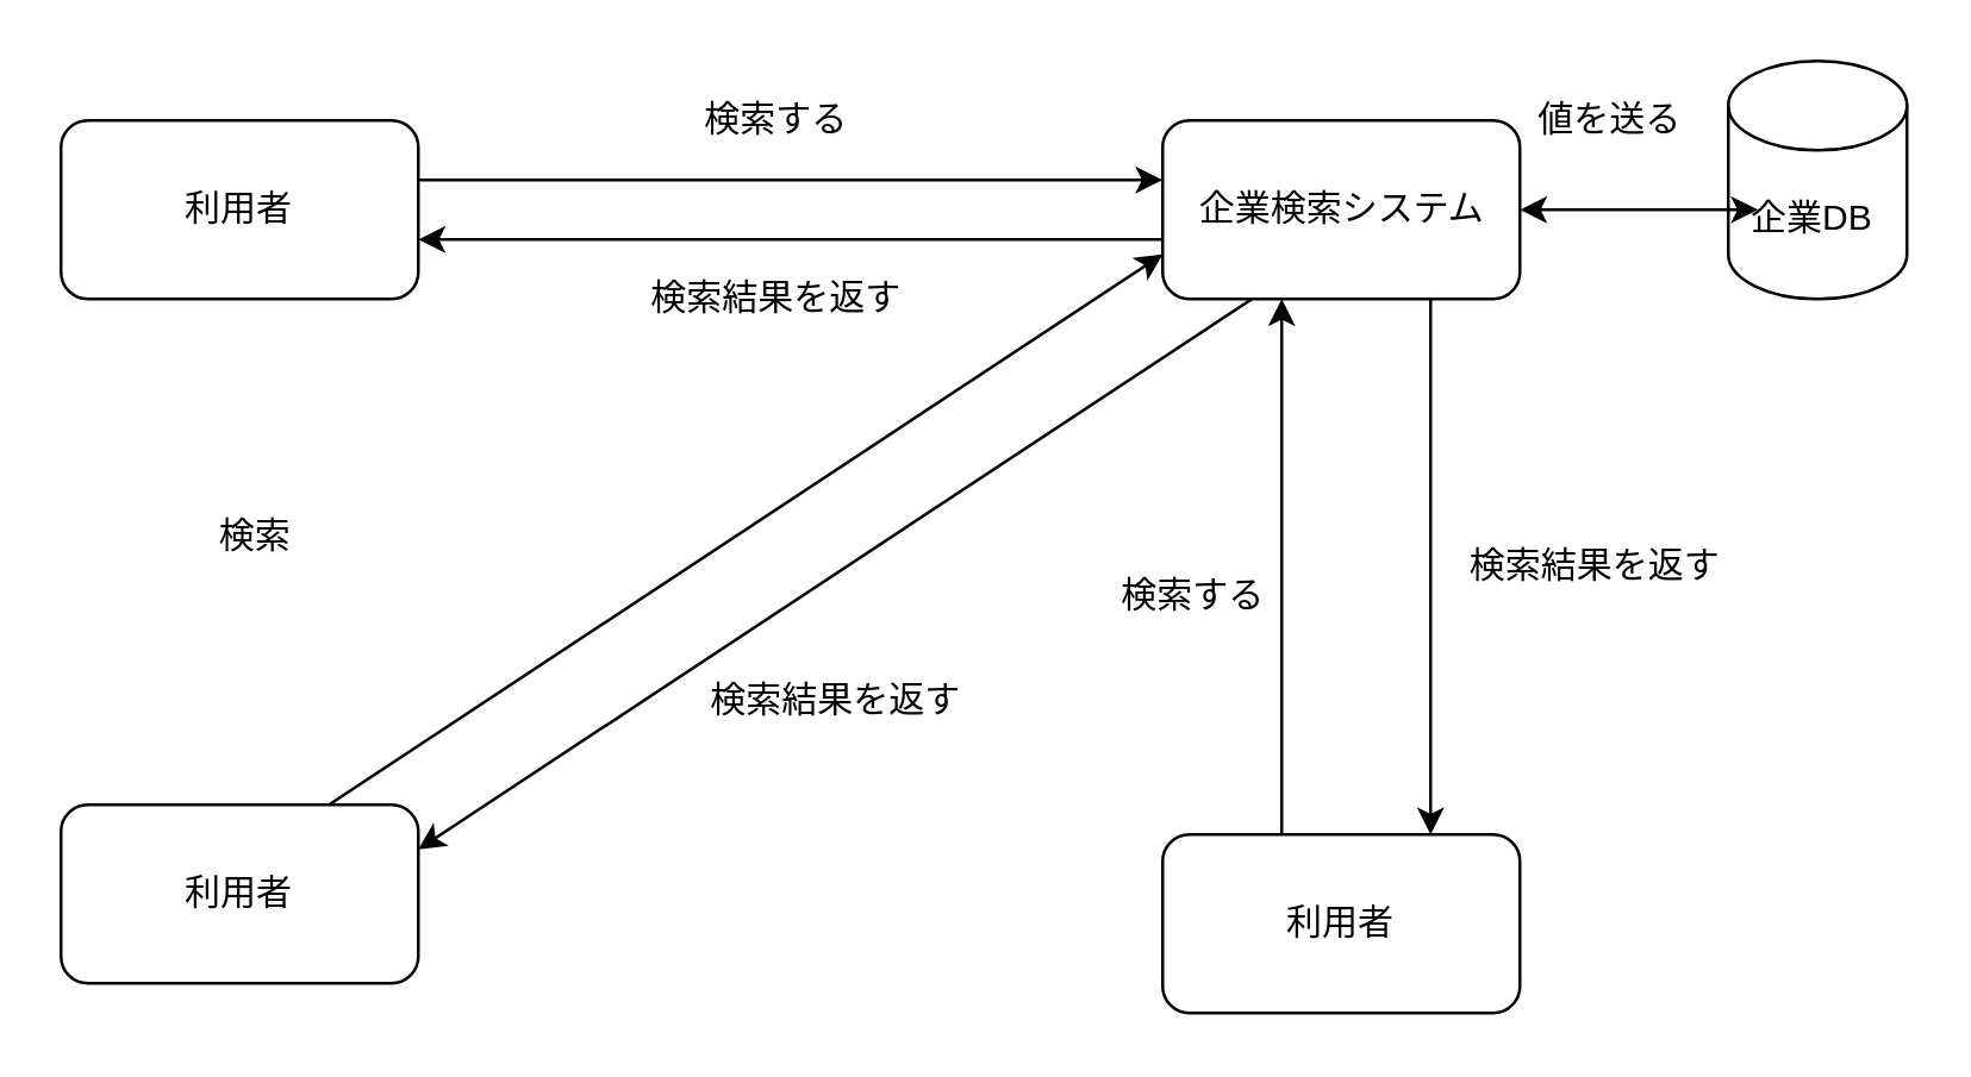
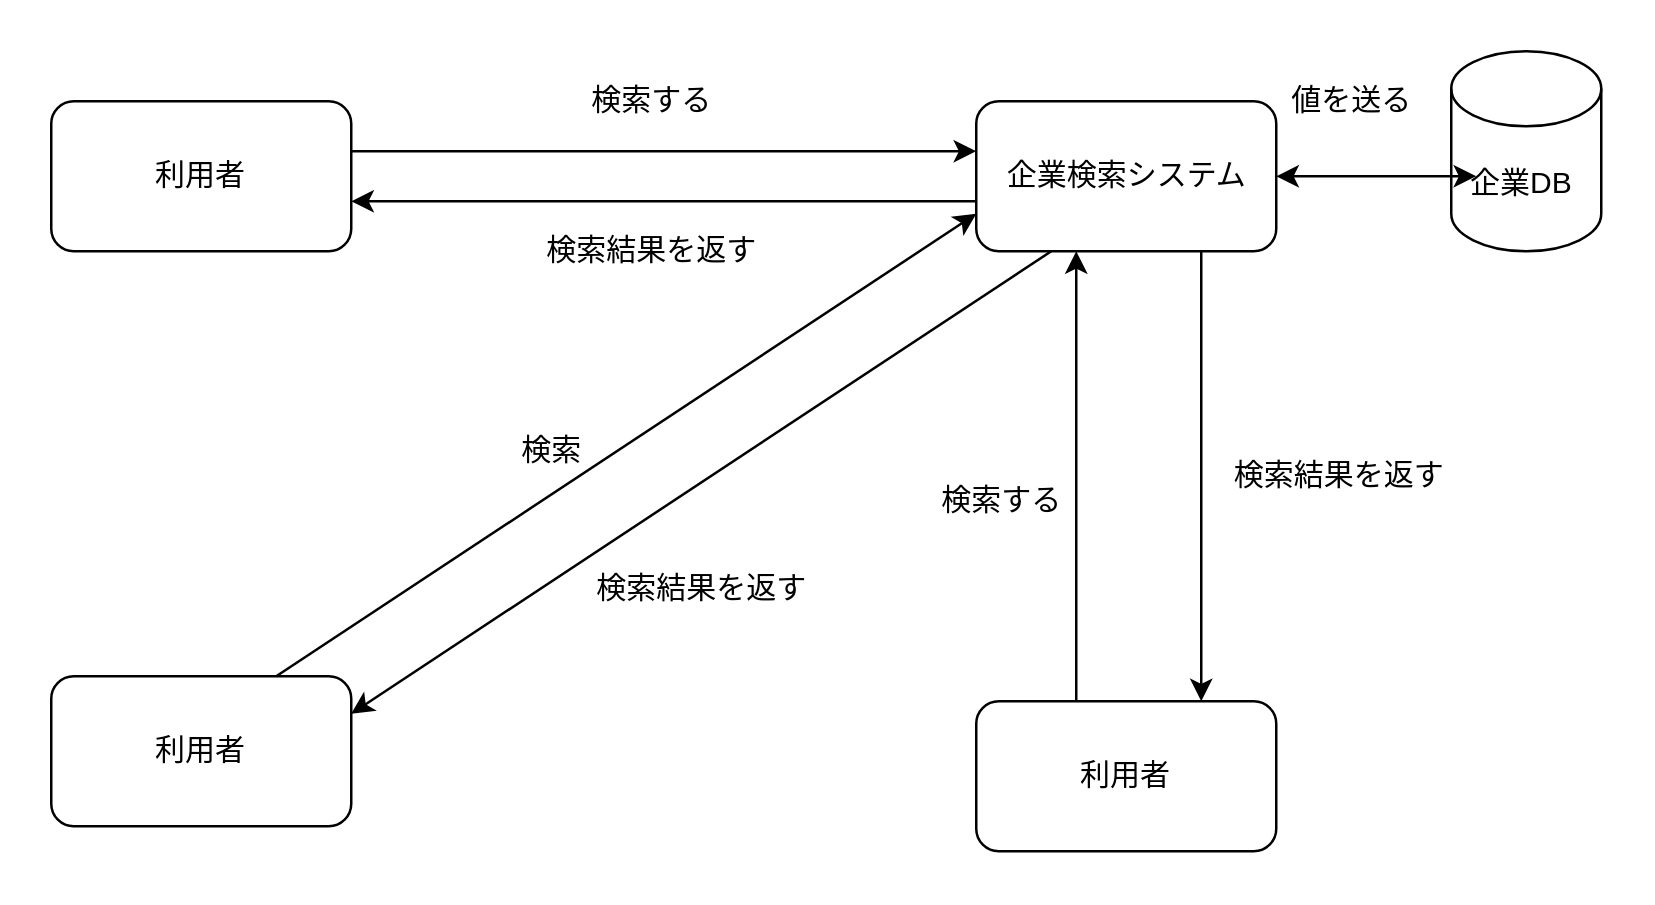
  <mxCell id="0" />
  <mxCell id="1" parent="0" />
  <mxCell id="2" value="利用者" style="rounded=1;whiteSpace=wrap;html=1;" vertex="1" parent="1"><mxGeometry x="20" y="40" width="120" height="60" as="geometry" /></mxCell>
  <mxCell id="3" value="利用者" style="rounded=1;whiteSpace=wrap;html=1;" vertex="1" parent="1"><mxGeometry x="390" y="280" width="120" height="60" as="geometry" /></mxCell>
  <mxCell id="4" value="" style="rounded=1;whiteSpace=wrap;html=1;" vertex="1" parent="1"><mxGeometry x="390" y="40" width="120" height="60" as="geometry" /></mxCell>
  <mxCell id="5" value="利用者" style="rounded=1;whiteSpace=wrap;html=1;" vertex="1" parent="1"><mxGeometry x="20" y="270" width="120" height="60" as="geometry" /></mxCell>
  <mxCell id="6" value="" style="endArrow=classic;html=1;" edge="1" parent="1"><mxGeometry width="50" height="50" relative="1" as="geometry"><mxPoint x="140" y="60" as="sourcePoint" /><mxPoint x="390" y="60" as="targetPoint" /></mxGeometry></mxCell>
  <mxCell id="7" value="" style="endArrow=classic;html=1;" edge="1" parent="1"><mxGeometry width="50" height="50" relative="1" as="geometry"><mxPoint x="390" y="80" as="sourcePoint" /><mxPoint x="140" y="80" as="targetPoint" /></mxGeometry></mxCell>
  <mxCell id="8" value="" style="endArrow=classic;html=1;exitX=0.25;exitY=1;exitDx=0;exitDy=0;entryX=1;entryY=0.25;entryDx=0;entryDy=0;" edge="1" parent="1" source="4" target="5"><mxGeometry width="50" height="50" relative="1" as="geometry"><mxPoint x="410" y="109" as="sourcePoint" /><mxPoint x="150" y="280" as="targetPoint" /></mxGeometry></mxCell>
  <mxCell id="9" value="企業検索システム" style="text;html=1;align=center;verticalAlign=middle;resizable=0;points=[];autosize=1;strokeColor=none;fillColor=none;" vertex="1" parent="1"><mxGeometry x="390" y="55" width="120" height="30" as="geometry" /></mxCell>
  <mxCell id="10" value="" style="endArrow=classic;html=1;entryX=0;entryY=0.75;entryDx=0;entryDy=0;exitX=0.75;exitY=0;exitDx=0;exitDy=0;" edge="1" parent="1" source="5" target="4"><mxGeometry width="50" height="50" relative="1" as="geometry"><mxPoint x="220" y="190" as="sourcePoint" /><mxPoint x="270" y="140" as="targetPoint" /></mxGeometry></mxCell>
  <mxCell id="11" value="" style="endArrow=classic;html=1;" edge="1" parent="1"><mxGeometry width="50" height="50" relative="1" as="geometry"><mxPoint x="430" y="280" as="sourcePoint" /><mxPoint x="430" y="100" as="targetPoint" /></mxGeometry></mxCell>
  <mxCell id="12" value="" style="endArrow=classic;html=1;exitX=0.75;exitY=1;exitDx=0;exitDy=0;" edge="1" parent="1" source="4"><mxGeometry width="50" height="50" relative="1" as="geometry"><mxPoint x="320" y="190" as="sourcePoint" /><mxPoint x="480" y="280" as="targetPoint" /></mxGeometry></mxCell>
  <mxCell id="13" value="企業DB&amp;nbsp;" style="shape=cylinder3;whiteSpace=wrap;html=1;boundedLbl=1;backgroundOutline=1;size=15;" vertex="1" parent="1"><mxGeometry x="580" y="20" width="60" height="80" as="geometry" /></mxCell>
  <mxCell id="14" value="" style="endArrow=classic;startArrow=classic;html=1;" edge="1" parent="1"><mxGeometry width="50" height="50" relative="1" as="geometry"><mxPoint x="510" y="70" as="sourcePoint" /><mxPoint x="590" y="70" as="targetPoint" /><Array as="points" /></mxGeometry></mxCell>
  <mxCell id="15" value="検索する" style="text;html=1;align=center;verticalAlign=middle;resizable=0;points=[];autosize=1;strokeColor=none;fillColor=none;" vertex="1" parent="1"><mxGeometry x="225" y="25" width="70" height="30" as="geometry" /></mxCell>
  <mxCell id="16" value="検索結果を返す" style="text;html=1;align=center;verticalAlign=middle;resizable=0;points=[];autosize=1;strokeColor=none;fillColor=none;" vertex="1" parent="1"><mxGeometry x="205" y="85" width="110" height="30" as="geometry" /></mxCell>
- <mxCell id="17" value="検索" style="text;html=1;align=center;verticalAlign=middle;resizable=0;points=[];autosize=1;strokeColor=none;fillColor=none;" vertex="1" parent="1"><mxGeometry x="60" y="165" width="50" height="30" as="geometry" /></mxCell>
+ <mxCell id="17" value="検索" style="text;html=1;align=center;verticalAlign=middle;resizable=0;points=[];autosize=1;strokeColor=none;fillColor=none;" vertex="1" parent="1"><mxGeometry x="195" y="165" width="50" height="30" as="geometry" /></mxCell>
  <mxCell id="18" value="検索結果を返す" style="text;html=1;align=center;verticalAlign=middle;resizable=0;points=[];autosize=1;strokeColor=none;fillColor=none;" vertex="1" parent="1"><mxGeometry x="225" y="220" width="110" height="30" as="geometry" /></mxCell>
  <mxCell id="19" value="検索結果を返す" style="text;html=1;align=center;verticalAlign=middle;resizable=0;points=[];autosize=1;strokeColor=none;fillColor=none;" vertex="1" parent="1"><mxGeometry x="480" y="175" width="110" height="30" as="geometry" /></mxCell>
  <mxCell id="20" value="検索する" style="text;html=1;align=center;verticalAlign=middle;resizable=0;points=[];autosize=1;strokeColor=none;fillColor=none;" vertex="1" parent="1"><mxGeometry x="365" y="185" width="70" height="30" as="geometry" /></mxCell>
  <mxCell id="21" value="値を送る" style="text;html=1;align=center;verticalAlign=middle;resizable=0;points=[];autosize=1;strokeColor=none;fillColor=none;" vertex="1" parent="1"><mxGeometry x="505" y="25" width="70" height="30" as="geometry" /></mxCell>
